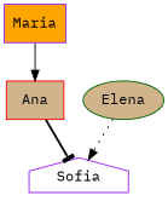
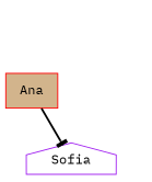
  digraph {
    fontname="IBM Plex Mono"
    node [color=purple fillcolor=tan fontname="IBM Plex Mono" shape=box style=filled]
    edge [arrowhead=normal fontname="IBM Plex Mono"]
-   n1 [fillcolor=orange label=Maria]
    n2 [color=red label=Ana]
    n3 [fillcolor=white label=Sofia shape=house]
-   n4 [color=darkgreen label=Elena shape=ellipse]
-   n1 -> n2 [style=solid]
    n2 -> n3 [arrowhead=tee style=bold]
-   n4 -> n3 [style=dotted]
  }
